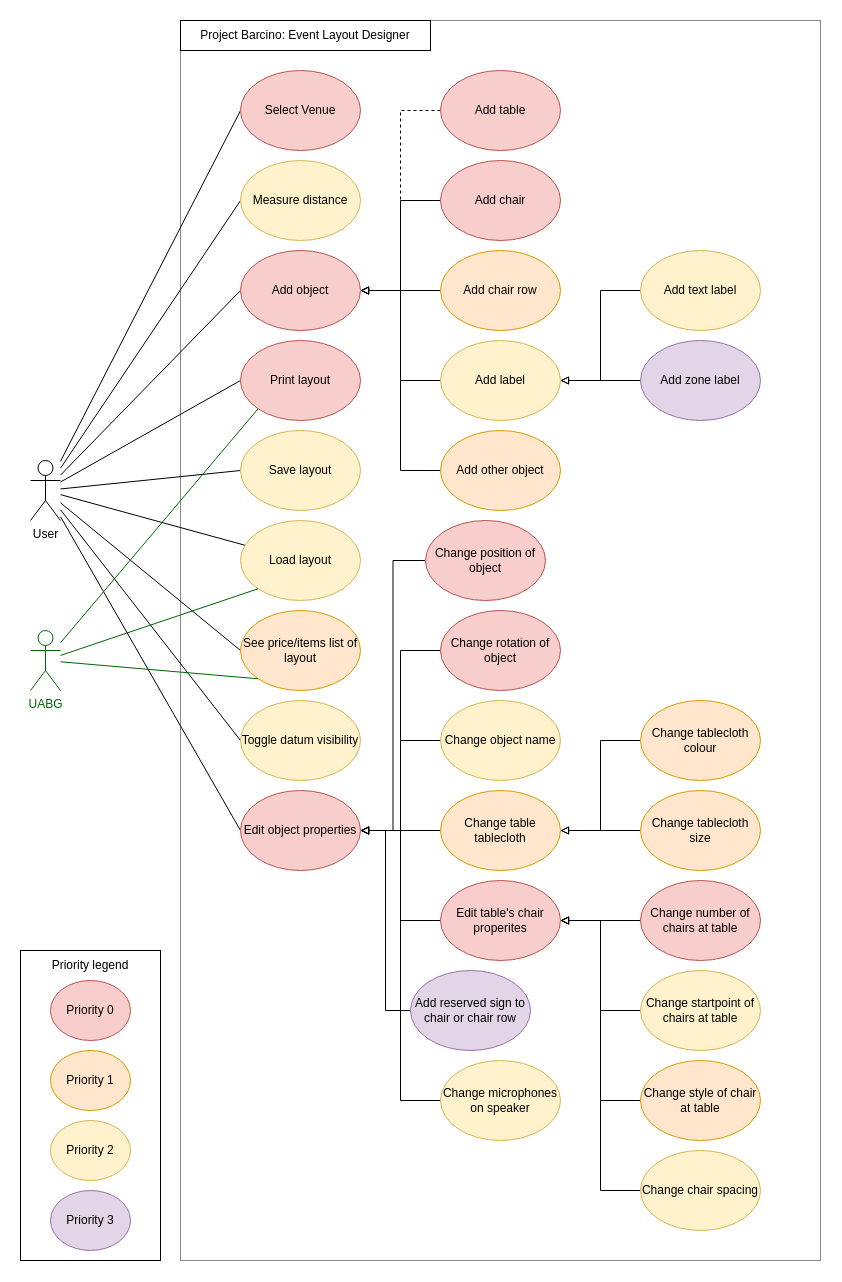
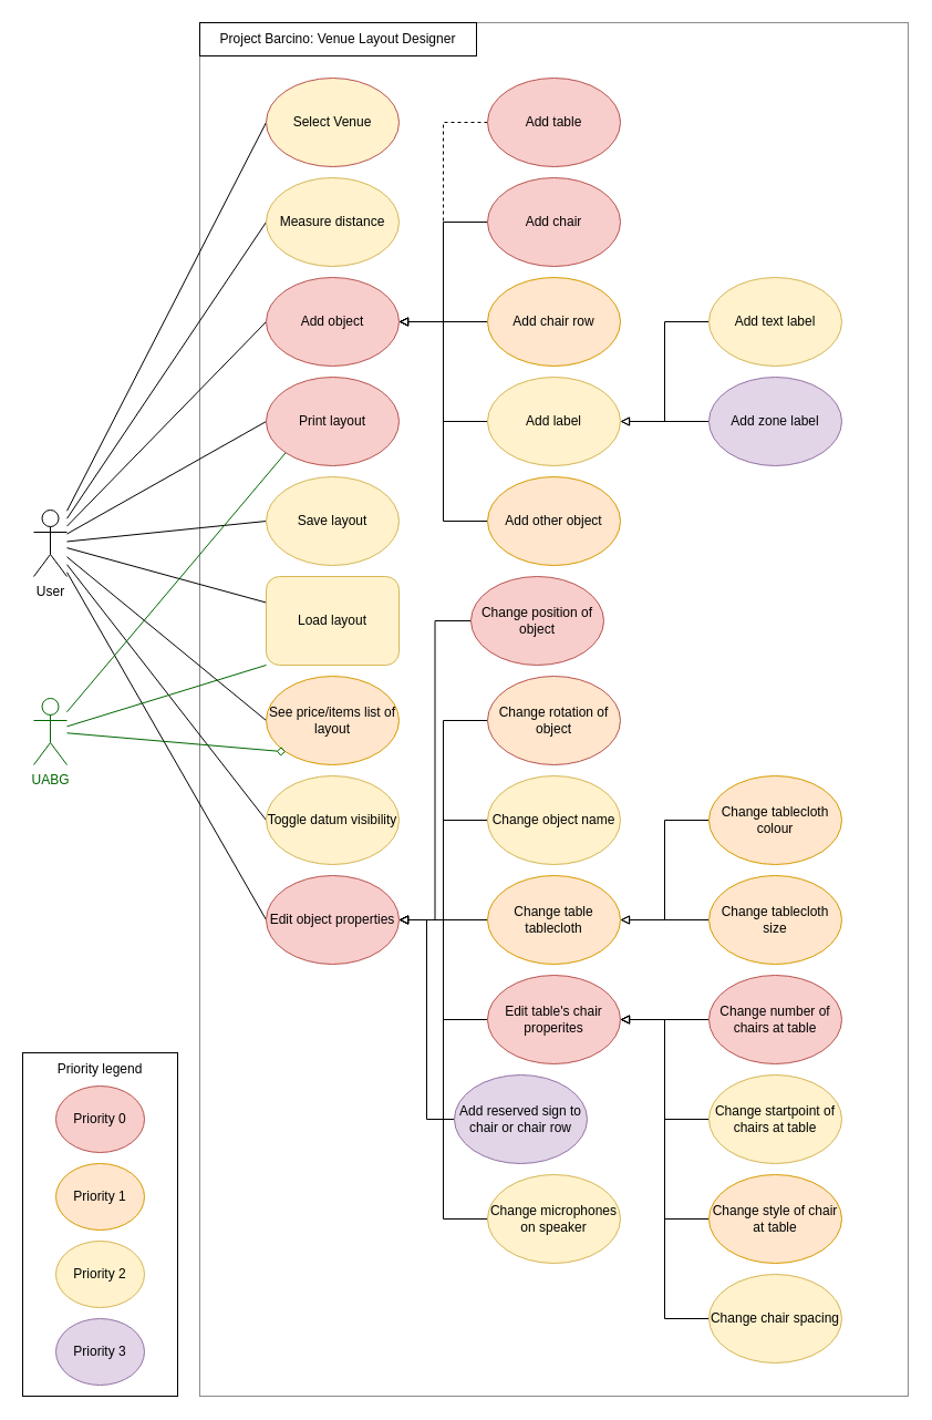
  <mxCell id="0" />
  <mxCell id="1" parent="0" />
  <mxCell id="2" value="" style="rounded=0;whiteSpace=wrap;html=1;align=left;fillColor=none;strokeColor=#8A8A8A;" parent="1" vertex="1"><mxGeometry x="180" width="640" height="1240" as="geometry" y="20" /></mxCell>
  <mxCell id="3" style="rounded=0;orthogonalLoop=1;jettySize=auto;html=1;entryX=0;entryY=0.5;entryDx=0;entryDy=0;endArrow=none;endFill=0;" parent="1" source="12" target="16" edge="1"><mxGeometry relative="1" as="geometry" /></mxCell>
  <mxCell id="4" style="rounded=0;orthogonalLoop=1;jettySize=auto;html=1;entryX=0;entryY=0.5;entryDx=0;entryDy=0;endArrow=none;endFill=0;" parent="1" source="12" target="14" edge="1"><mxGeometry relative="1" as="geometry" /></mxCell>
  <mxCell id="5" style="rounded=0;orthogonalLoop=1;jettySize=auto;html=1;entryX=0;entryY=0.5;entryDx=0;entryDy=0;endArrow=none;endFill=0;" parent="1" source="12" target="31" edge="1"><mxGeometry relative="1" as="geometry" /></mxCell>
  <mxCell id="6" style="rounded=0;orthogonalLoop=1;jettySize=auto;html=1;entryX=0;entryY=0.5;entryDx=0;entryDy=0;endArrow=none;endFill=0;" parent="1" source="12" target="52" edge="1"><mxGeometry relative="1" as="geometry" /></mxCell>
  <mxCell id="7" style="rounded=0;orthogonalLoop=1;jettySize=auto;html=1;entryX=0;entryY=0.5;entryDx=0;entryDy=0;endArrow=none;endFill=0;" parent="1" source="12" target="15" edge="1"><mxGeometry relative="1" as="geometry" /></mxCell>
  <mxCell id="8" style="rounded=0;orthogonalLoop=1;jettySize=auto;html=1;entryX=0;entryY=0.5;entryDx=0;entryDy=0;endArrow=none;endFill=0;" parent="1" source="12" target="53" edge="1"><mxGeometry relative="1" as="geometry" /></mxCell>
  <mxCell id="9" style="rounded=0;orthogonalLoop=1;jettySize=auto;html=1;endArrow=none;endFill=0;" parent="1" source="12" target="60" edge="1"><mxGeometry relative="1" as="geometry" /></mxCell>
  <mxCell id="10" style="rounded=0;orthogonalLoop=1;jettySize=auto;html=1;entryX=0;entryY=0.5;entryDx=0;entryDy=0;endArrow=none;endFill=0;" parent="1" source="12" target="61" edge="1"><mxGeometry relative="1" as="geometry" /></mxCell>
  <mxCell id="11" style="rounded=0;orthogonalLoop=1;jettySize=auto;html=1;entryX=0;entryY=0.5;entryDx=0;entryDy=0;endArrow=none;endFill=0;" parent="1" source="12" target="62" edge="1"><mxGeometry relative="1" as="geometry" /></mxCell>
  <mxCell id="12" value="User" style="shape=umlActor;verticalLabelPosition=bottom;verticalAlign=top;html=1;outlineConnect=0;" parent="1" vertex="1"><mxGeometry x="30" y="460" width="30" height="60" as="geometry" /></mxCell>
- <mxCell id="13" value="&lt;span style=&quot;text-align: left;&quot;&gt;Project Barcino: Event Layout Designer&lt;/span&gt;" style="rounded=0;whiteSpace=wrap;html=1;" parent="1" vertex="1"><mxGeometry x="180" width="250" height="30" as="geometry" y="20" /></mxCell>
- <mxCell id="14" value="Select Venue" style="ellipse;whiteSpace=wrap;html=1;fillColor=#f8cecc;strokeColor=#b85450;" parent="1" vertex="1"><mxGeometry x="240" y="70" width="120" height="80" as="geometry" /></mxCell>
+ <mxCell id="13" value="&lt;span style=&quot;text-align: left;&quot;&gt;Project Barcino: Venue Layout Designer&lt;/span&gt;" style="rounded=0;whiteSpace=wrap;html=1;" parent="1" vertex="1"><mxGeometry x="180" width="250" height="30" as="geometry" y="20" /></mxCell>
+ <mxCell id="14" value="Select Venue" style="ellipse;whiteSpace=wrap;html=1;fillColor=#fff2cc;strokeColor=#b85450;" parent="1" vertex="1"><mxGeometry x="240" y="70" width="120" height="80" as="geometry" /></mxCell>
  <mxCell id="15" value="Measure distance" style="ellipse;whiteSpace=wrap;html=1;fillColor=#fff2cc;strokeColor=#d6b656;" parent="1" vertex="1"><mxGeometry x="240" y="160" width="120" height="80" as="geometry" /></mxCell>
  <mxCell id="16" value="Add object" style="ellipse;whiteSpace=wrap;html=1;fillColor=#f8cecc;strokeColor=#b85450;" parent="1" vertex="1"><mxGeometry x="240" y="250" width="120" height="80" as="geometry" /></mxCell>
  <mxCell id="17" style="edgeStyle=orthogonalEdgeStyle;rounded=0;orthogonalLoop=1;jettySize=auto;html=1;entryX=1;entryY=0.5;entryDx=0;entryDy=0;endArrow=block;endFill=0;" parent="1" source="18" target="31" edge="1"><mxGeometry relative="1" as="geometry" /></mxCell>
  <mxCell id="18" value="Change table tablecloth" style="ellipse;whiteSpace=wrap;html=1;fillColor=#ffe6cc;strokeColor=#d79b00;" parent="1" vertex="1"><mxGeometry x="440" y="790" width="120" height="80" as="geometry" /></mxCell>
  <mxCell id="19" style="edgeStyle=orthogonalEdgeStyle;rounded=0;orthogonalLoop=1;jettySize=auto;html=1;entryX=1;entryY=0.5;entryDx=0;entryDy=0;endArrow=block;endFill=0;" parent="1" source="20" target="31" edge="1"><mxGeometry relative="1" as="geometry" /></mxCell>
  <mxCell id="20" value="Change position of object" style="ellipse;whiteSpace=wrap;html=1;fillColor=#f8cecc;strokeColor=#b85450;" parent="1" vertex="1"><mxGeometry x="425" y="520" width="120" height="80" as="geometry" /></mxCell>
  <mxCell id="21" style="edgeStyle=orthogonalEdgeStyle;rounded=0;orthogonalLoop=1;jettySize=auto;html=1;entryX=1;entryY=0.5;entryDx=0;entryDy=0;endArrow=block;endFill=0;" parent="1" source="22" target="31" edge="1"><mxGeometry relative="1" as="geometry" /></mxCell>
- <mxCell id="22" value="Change rotation of object" style="ellipse;whiteSpace=wrap;html=1;fillColor=#f8cecc;strokeColor=#b85450;" parent="1" vertex="1"><mxGeometry x="440" y="610" width="120" height="80" as="geometry" /></mxCell>
+ <mxCell id="22" value="Change rotation of object" style="ellipse;whiteSpace=wrap;html=1;fillColor=#ffe6cc;strokeColor=#b85450;" parent="1" vertex="1"><mxGeometry x="440" y="610" width="120" height="80" as="geometry" /></mxCell>
  <mxCell id="23" style="edgeStyle=orthogonalEdgeStyle;rounded=0;orthogonalLoop=1;jettySize=auto;html=1;endArrow=block;endFill=0;entryX=1;entryY=0.5;entryDx=0;entryDy=0;dashed=1;" parent="1" source="24" target="16" edge="1"><mxGeometry relative="1" as="geometry"><mxPoint x="360" y="250" as="targetPoint" /><Array as="points"><mxPoint x="400" y="110" /><mxPoint x="400" y="290" /></Array></mxGeometry></mxCell>
  <mxCell id="24" value="Add table" style="ellipse;whiteSpace=wrap;html=1;fillColor=#f8cecc;strokeColor=#b85450;" parent="1" vertex="1"><mxGeometry x="440" y="70" width="120" height="80" as="geometry" /></mxCell>
  <mxCell id="25" style="edgeStyle=orthogonalEdgeStyle;rounded=0;orthogonalLoop=1;jettySize=auto;html=1;entryX=1;entryY=0.5;entryDx=0;entryDy=0;endArrow=block;endFill=0;" parent="1" source="26" target="16" edge="1"><mxGeometry relative="1" as="geometry" /></mxCell>
  <mxCell id="26" value="Add chair" style="ellipse;whiteSpace=wrap;html=1;fillColor=#f8cecc;strokeColor=#b85450;" parent="1" vertex="1"><mxGeometry x="440" y="160" width="120" height="80" as="geometry" /></mxCell>
  <mxCell id="27" style="edgeStyle=orthogonalEdgeStyle;rounded=0;orthogonalLoop=1;jettySize=auto;html=1;entryX=1;entryY=0.5;entryDx=0;entryDy=0;endArrow=block;endFill=0;" parent="1" source="28" target="16" edge="1"><mxGeometry relative="1" as="geometry" /></mxCell>
  <mxCell id="28" value="Add chair row" style="ellipse;whiteSpace=wrap;html=1;fillColor=#ffe6cc;strokeColor=#d79b00;" parent="1" vertex="1"><mxGeometry x="440" y="250" width="120" height="80" as="geometry" /></mxCell>
  <mxCell id="29" style="edgeStyle=orthogonalEdgeStyle;rounded=0;orthogonalLoop=1;jettySize=auto;html=1;entryX=1;entryY=0.5;entryDx=0;entryDy=0;endArrow=block;endFill=0;" parent="1" source="30" target="16" edge="1"><mxGeometry relative="1" as="geometry" /></mxCell>
  <mxCell id="30" value="Add other object" style="ellipse;whiteSpace=wrap;html=1;fillColor=#ffe6cc;strokeColor=#d79b00;" parent="1" vertex="1"><mxGeometry x="440" y="430" width="120" height="80" as="geometry" /></mxCell>
  <mxCell id="31" value="Edit object properties" style="ellipse;whiteSpace=wrap;html=1;fillColor=#f8cecc;strokeColor=#b85450;" parent="1" vertex="1"><mxGeometry x="240" y="790" width="120" height="80" as="geometry" /></mxCell>
  <mxCell id="32" style="edgeStyle=orthogonalEdgeStyle;rounded=0;orthogonalLoop=1;jettySize=auto;html=1;endArrow=block;endFill=0;entryX=1;entryY=0.5;entryDx=0;entryDy=0;" parent="1" source="33" target="31" edge="1"><mxGeometry relative="1" as="geometry"><Array as="points"><mxPoint x="400" y="740" /><mxPoint x="400" y="830" /></Array></mxGeometry></mxCell>
  <mxCell id="33" value="Change object name" style="ellipse;whiteSpace=wrap;html=1;fillColor=#fff2cc;strokeColor=#d6b656;" parent="1" vertex="1"><mxGeometry x="440" y="700" width="120" height="80" as="geometry" /></mxCell>
  <mxCell id="34" style="edgeStyle=orthogonalEdgeStyle;rounded=0;orthogonalLoop=1;jettySize=auto;html=1;entryX=1;entryY=0.5;entryDx=0;entryDy=0;endArrow=block;endFill=0;" parent="1" source="35" target="31" edge="1"><mxGeometry relative="1" as="geometry" /></mxCell>
  <mxCell id="35" value="Add reserved sign to chair or chair row" style="ellipse;whiteSpace=wrap;html=1;fillColor=#e1d5e7;strokeColor=#9673a6;" parent="1" vertex="1"><mxGeometry x="410" y="970" width="120" height="80" as="geometry" /></mxCell>
  <mxCell id="36" style="edgeStyle=orthogonalEdgeStyle;rounded=0;orthogonalLoop=1;jettySize=auto;html=1;entryX=1;entryY=0.5;entryDx=0;entryDy=0;endArrow=block;endFill=0;" parent="1" source="37" target="18" edge="1"><mxGeometry relative="1" as="geometry" /></mxCell>
  <mxCell id="37" value="Change tablecloth size" style="ellipse;whiteSpace=wrap;html=1;fillColor=#ffe6cc;strokeColor=#d79b00;" parent="1" vertex="1"><mxGeometry x="640" y="790" width="120" height="80" as="geometry" /></mxCell>
  <mxCell id="38" style="edgeStyle=orthogonalEdgeStyle;rounded=0;orthogonalLoop=1;jettySize=auto;html=1;entryX=1;entryY=0.5;entryDx=0;entryDy=0;endArrow=block;endFill=0;" parent="1" source="39" target="18" edge="1"><mxGeometry relative="1" as="geometry" /></mxCell>
  <mxCell id="39" value="Change tablecloth colour" style="ellipse;whiteSpace=wrap;html=1;fillColor=#ffe6cc;strokeColor=#d79b00;" parent="1" vertex="1"><mxGeometry x="640" y="700" width="120" height="80" as="geometry" /></mxCell>
  <mxCell id="40" style="edgeStyle=orthogonalEdgeStyle;rounded=0;orthogonalLoop=1;jettySize=auto;html=1;entryX=1;entryY=0.5;entryDx=0;entryDy=0;endArrow=block;endFill=0;" parent="1" source="41" target="45" edge="1"><mxGeometry relative="1" as="geometry" /></mxCell>
  <mxCell id="41" value="Change number of chairs at table" style="ellipse;whiteSpace=wrap;html=1;fillColor=#f8cecc;strokeColor=#b85450;" parent="1" vertex="1"><mxGeometry x="640" y="880" width="120" height="80" as="geometry" /></mxCell>
  <mxCell id="42" style="edgeStyle=orthogonalEdgeStyle;rounded=0;orthogonalLoop=1;jettySize=auto;html=1;entryX=1;entryY=0.5;entryDx=0;entryDy=0;endArrow=block;endFill=0;" parent="1" source="43" target="45" edge="1"><mxGeometry relative="1" as="geometry" /></mxCell>
  <mxCell id="43" value="Change startpoint of chairs at table" style="ellipse;whiteSpace=wrap;html=1;fillColor=#fff2cc;strokeColor=#d6b656;" parent="1" vertex="1"><mxGeometry x="640" y="970" width="120" height="80" as="geometry" /></mxCell>
  <mxCell id="44" style="edgeStyle=orthogonalEdgeStyle;rounded=0;orthogonalLoop=1;jettySize=auto;html=1;entryX=1;entryY=0.5;entryDx=0;entryDy=0;endArrow=block;endFill=0;" parent="1" source="45" target="31" edge="1"><mxGeometry relative="1" as="geometry" /></mxCell>
  <mxCell id="45" value="Edit table's chair properites" style="ellipse;whiteSpace=wrap;html=1;fillColor=#f8cecc;strokeColor=#b85450;" parent="1" vertex="1"><mxGeometry x="440" y="880" width="120" height="80" as="geometry" /></mxCell>
  <mxCell id="46" style="edgeStyle=orthogonalEdgeStyle;rounded=0;orthogonalLoop=1;jettySize=auto;html=1;entryX=1;entryY=0.5;entryDx=0;entryDy=0;endArrow=block;endFill=0;" parent="1" source="47" target="45" edge="1"><mxGeometry relative="1" as="geometry" /></mxCell>
  <mxCell id="47" value="Change style of chair at table" style="ellipse;whiteSpace=wrap;html=1;fillColor=#ffe6cc;strokeColor=#d79b00;" parent="1" vertex="1"><mxGeometry x="640" y="1060" width="120" height="80" as="geometry" /></mxCell>
  <mxCell id="48" style="edgeStyle=orthogonalEdgeStyle;rounded=0;orthogonalLoop=1;jettySize=auto;html=1;entryX=1;entryY=0.5;entryDx=0;entryDy=0;endArrow=block;endFill=0;" parent="1" source="49" target="45" edge="1"><mxGeometry relative="1" as="geometry" /></mxCell>
  <mxCell id="49" value="Change chair spacing" style="ellipse;whiteSpace=wrap;html=1;fillColor=#fff2cc;strokeColor=#d6b656;" parent="1" vertex="1"><mxGeometry x="640" y="1150" width="120" height="80" as="geometry" /></mxCell>
  <mxCell id="50" style="edgeStyle=orthogonalEdgeStyle;rounded=0;orthogonalLoop=1;jettySize=auto;html=1;entryX=1;entryY=0.5;entryDx=0;entryDy=0;endArrow=block;endFill=0;" parent="1" source="51" target="16" edge="1"><mxGeometry relative="1" as="geometry" /></mxCell>
  <mxCell id="51" value="Add label" style="ellipse;whiteSpace=wrap;html=1;fillColor=#fff2cc;strokeColor=#d6b656;" parent="1" vertex="1"><mxGeometry x="440" y="340" width="120" height="80" as="geometry" /></mxCell>
  <mxCell id="52" value="Print layout" style="ellipse;whiteSpace=wrap;html=1;fillColor=#f8cecc;strokeColor=#b85450;" parent="1" vertex="1"><mxGeometry x="240" y="340" width="120" height="80" as="geometry" /></mxCell>
  <mxCell id="53" value="Save layout" style="ellipse;whiteSpace=wrap;html=1;fillColor=#fff2cc;strokeColor=#d6b656;" parent="1" vertex="1"><mxGeometry x="240" y="430" width="120" height="80" as="geometry" /></mxCell>
  <mxCell id="54" style="edgeStyle=orthogonalEdgeStyle;rounded=0;orthogonalLoop=1;jettySize=auto;html=1;entryX=1;entryY=0.5;entryDx=0;entryDy=0;endArrow=block;endFill=0;" parent="1" source="55" target="31" edge="1"><mxGeometry relative="1" as="geometry" /></mxCell>
  <mxCell id="55" value="Change microphones on speaker" style="ellipse;whiteSpace=wrap;html=1;fillColor=#fff2cc;strokeColor=#d6b656;" parent="1" vertex="1"><mxGeometry x="440" y="1060" width="120" height="80" as="geometry" /></mxCell>
  <mxCell id="56" style="edgeStyle=orthogonalEdgeStyle;rounded=0;orthogonalLoop=1;jettySize=auto;html=1;entryX=1;entryY=0.5;entryDx=0;entryDy=0;endArrow=block;endFill=0;" parent="1" source="57" target="51" edge="1"><mxGeometry relative="1" as="geometry" /></mxCell>
  <mxCell id="57" value="Add text label" style="ellipse;whiteSpace=wrap;html=1;fillColor=#fff2cc;strokeColor=#d6b656;" parent="1" vertex="1"><mxGeometry x="640" y="250" width="120" height="80" as="geometry" /></mxCell>
  <mxCell id="58" style="edgeStyle=orthogonalEdgeStyle;rounded=0;orthogonalLoop=1;jettySize=auto;html=1;entryX=1;entryY=0.5;entryDx=0;entryDy=0;endArrow=block;endFill=0;" parent="1" source="59" target="51" edge="1"><mxGeometry relative="1" as="geometry" /></mxCell>
  <mxCell id="59" value="Add zone label" style="ellipse;whiteSpace=wrap;html=1;fillColor=#e1d5e7;strokeColor=#9673a6;" parent="1" vertex="1"><mxGeometry x="640" y="340" width="120" height="80" as="geometry" /></mxCell>
- <mxCell id="60" value="Load layout" style="ellipse;whiteSpace=wrap;html=1;fillColor=#fff2cc;strokeColor=#d6b656;" parent="1" vertex="1"><mxGeometry x="240" y="520" width="120" height="80" as="geometry" /></mxCell>
+ <mxCell id="60" value="Load layout" style="whiteSpace=wrap;html=1;fillColor=#fff2cc;strokeColor=#d6b656;rounded=1;" parent="1" vertex="1"><mxGeometry x="240" y="520" width="120" height="80" as="geometry" /></mxCell>
  <mxCell id="61" value="See price/items list of layout" style="ellipse;whiteSpace=wrap;html=1;fillColor=#ffe6cc;strokeColor=#d79b00;" parent="1" vertex="1"><mxGeometry x="240" y="610" width="120" height="80" as="geometry" /></mxCell>
  <mxCell id="62" value="Toggle datum visibility" style="ellipse;whiteSpace=wrap;html=1;fillColor=#fff2cc;strokeColor=#d6b656;" parent="1" vertex="1"><mxGeometry x="240" y="700" width="120" height="80" as="geometry" /></mxCell>
  <mxCell id="63" style="rounded=0;orthogonalLoop=1;jettySize=auto;html=1;entryX=0;entryY=1;entryDx=0;entryDy=0;endArrow=none;endFill=0;strokeColor=#006600;" parent="1" source="66" target="60" edge="1"><mxGeometry relative="1" as="geometry" /></mxCell>
- <mxCell id="64" style="rounded=0;orthogonalLoop=1;jettySize=auto;html=1;entryX=0;entryY=1;entryDx=0;entryDy=0;endArrow=none;endFill=0;strokeColor=#006600;" parent="1" source="66" target="61" edge="1"><mxGeometry relative="1" as="geometry" /></mxCell>
+ <mxCell id="64" style="rounded=0;orthogonalLoop=1;jettySize=auto;html=1;entryX=0;entryY=1;entryDx=0;entryDy=0;endArrow=diamond;endFill=0;strokeColor=#006600;" parent="1" source="66" target="61" edge="1"><mxGeometry relative="1" as="geometry" /></mxCell>
  <mxCell id="65" style="rounded=0;orthogonalLoop=1;jettySize=auto;html=1;entryX=0;entryY=1;entryDx=0;entryDy=0;endArrow=none;endFill=0;strokeColor=#006600;" parent="1" source="66" target="52" edge="1"><mxGeometry relative="1" as="geometry" /></mxCell>
  <mxCell id="66" value="UABG" style="shape=umlActor;verticalLabelPosition=bottom;verticalAlign=top;html=1;outlineConnect=0;strokeColor=#006600;fontColor=#006600;" parent="1" vertex="1"><mxGeometry x="30" y="630" width="30" height="60" as="geometry" /></mxCell>
  <mxCell id="67" value="" style="group" parent="1" vertex="1" connectable="0"><mxGeometry y="950" width="140" height="310" as="geometry" x="20" /></mxCell>
  <mxCell id="68" value="" style="rounded=0;whiteSpace=wrap;html=1;" parent="67" vertex="1"><mxGeometry width="140" height="310" as="geometry" /></mxCell>
  <mxCell id="69" value="Priority 0" style="ellipse;whiteSpace=wrap;html=1;fillColor=#f8cecc;strokeColor=#b85450;" parent="67" vertex="1"><mxGeometry x="30" y="30" width="80" height="60" as="geometry" /></mxCell>
  <mxCell id="70" value="Priority 1" style="ellipse;whiteSpace=wrap;html=1;fillColor=#ffe6cc;strokeColor=#d79b00;" parent="67" vertex="1"><mxGeometry x="30" y="100" width="80" height="60" as="geometry" /></mxCell>
  <mxCell id="71" value="Priority 2" style="ellipse;whiteSpace=wrap;html=1;fillColor=#fff2cc;strokeColor=#d6b656;" parent="67" vertex="1"><mxGeometry x="30" y="170" width="80" height="60" as="geometry" /></mxCell>
  <mxCell id="72" value="Priority 3" style="ellipse;whiteSpace=wrap;html=1;fillColor=#e1d5e7;strokeColor=#9673a6;" parent="67" vertex="1"><mxGeometry x="30" y="240" width="80" height="60" as="geometry" /></mxCell>
  <mxCell id="73" value="Priority legend" style="text;html=1;align=center;verticalAlign=middle;whiteSpace=wrap;rounded=0;" parent="67" vertex="1"><mxGeometry x="20" width="100" height="30" as="geometry" /></mxCell>
